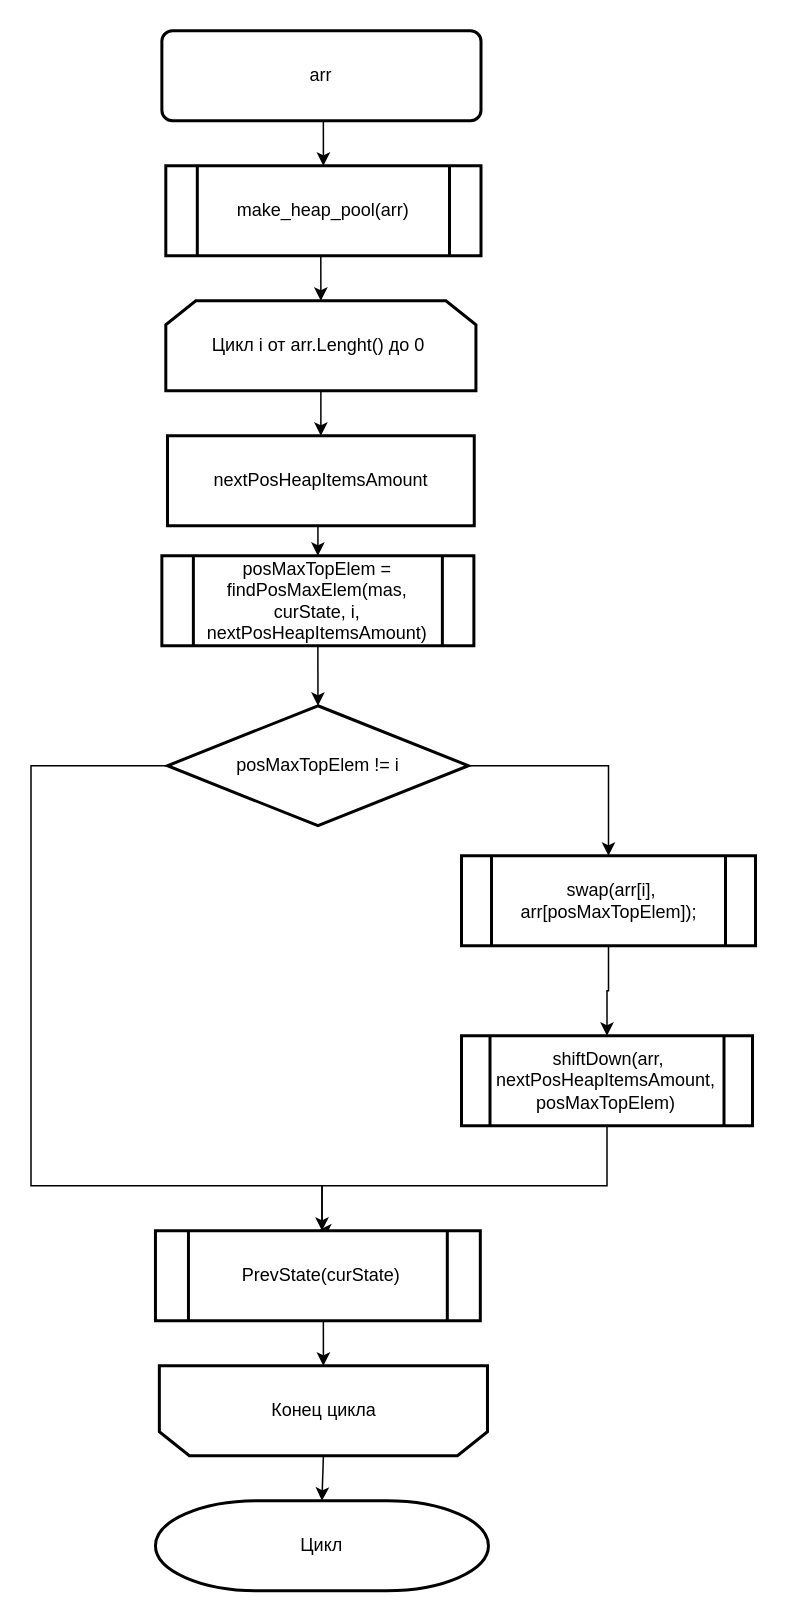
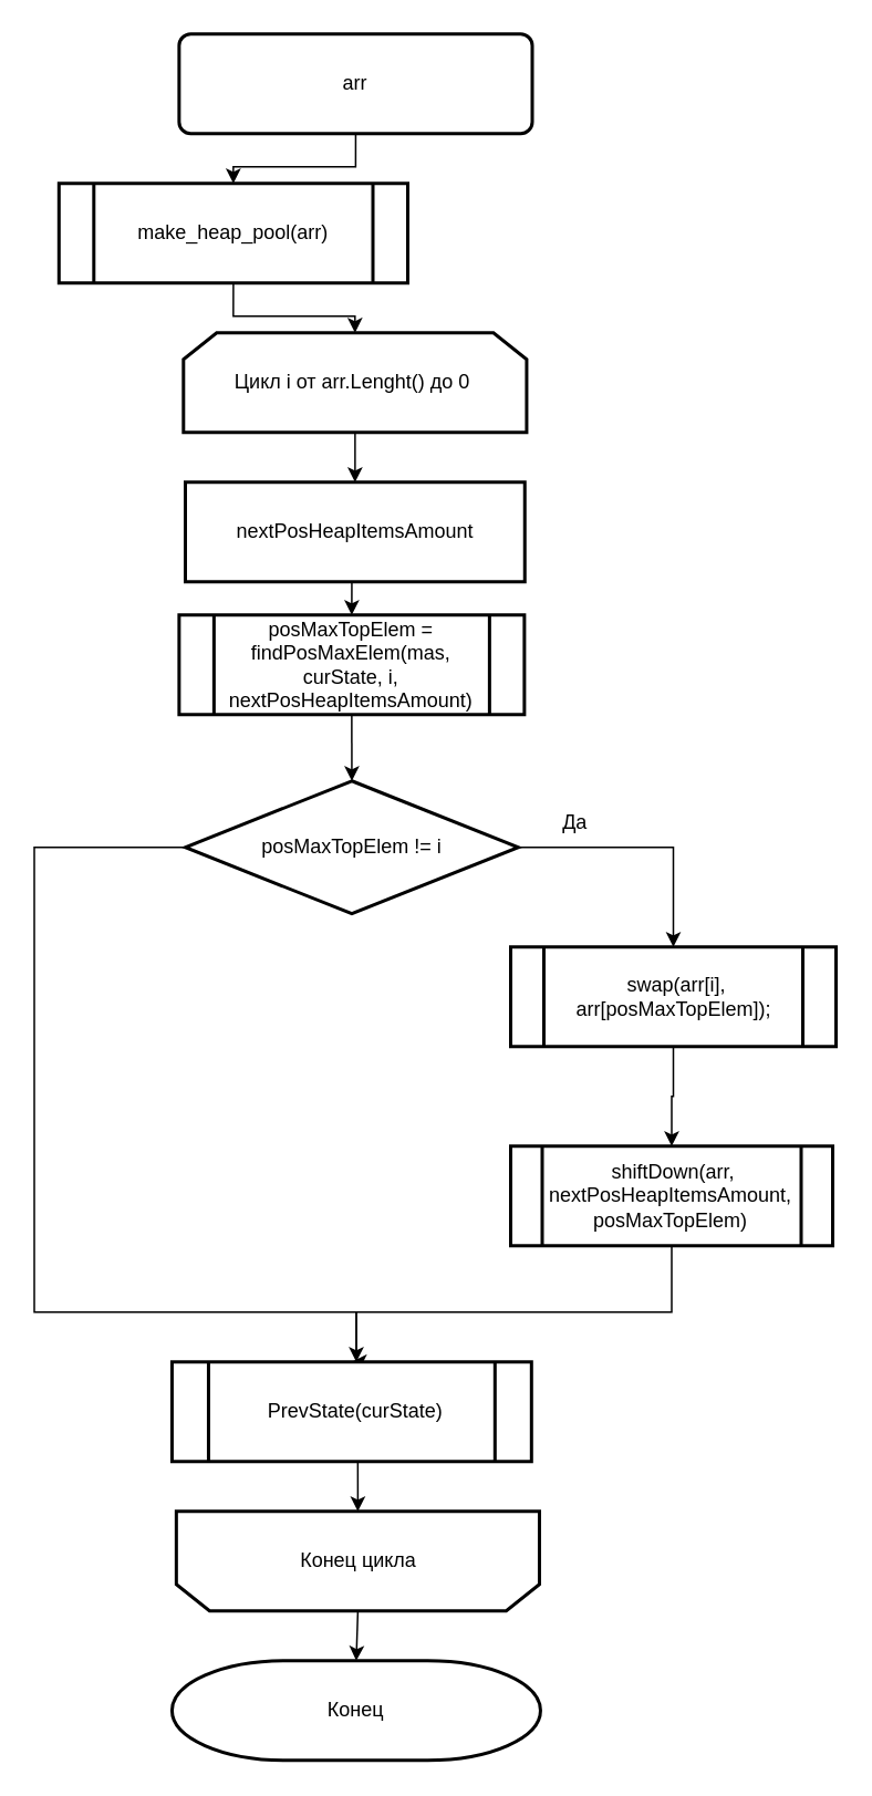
  <mxCell id="0" />
  <mxCell id="1" parent="0" />
  <mxCell id="2" style="edgeStyle=orthogonalEdgeStyle;rounded=0;orthogonalLoop=1;jettySize=auto;html=1;exitX=0.5;exitY=1;exitDx=0;exitDy=0;entryX=0.5;entryY=0;entryDx=0;entryDy=0;" parent="1" source="3" target="5" edge="1"><mxGeometry relative="1" as="geometry" /></mxCell>
- <mxCell id="3" value="make_heap_pool(arr)" style="shape=process;whiteSpace=wrap;html=1;backgroundOutline=1;strokeWidth=2;" parent="1" vertex="1"><mxGeometry x="109.87" y="110" width="210.13" height="60" as="geometry" /></mxCell>
+ <mxCell id="3" value="make_heap_pool(arr)" style="shape=process;whiteSpace=wrap;html=1;backgroundOutline=1;strokeWidth=2;" parent="1" vertex="1"><mxGeometry x="34.87" y="110" width="210.13" height="60" as="geometry" /></mxCell>
  <mxCell id="4" style="edgeStyle=orthogonalEdgeStyle;rounded=0;orthogonalLoop=1;jettySize=auto;html=1;exitX=0.5;exitY=1;exitDx=0;exitDy=0;entryX=0.5;entryY=0;entryDx=0;entryDy=0;" parent="1" source="5" target="9" edge="1"><mxGeometry relative="1" as="geometry" /></mxCell>
  <mxCell id="5" value="Цикл i от arr.Lenght() до 0&amp;nbsp;" style="shape=loopLimit;whiteSpace=wrap;html=1;strokeWidth=2;direction=east;" parent="1" vertex="1"><mxGeometry x="109.87" y="200" width="206.75" height="60" as="geometry" /></mxCell>
  <mxCell id="6" style="edgeStyle=orthogonalEdgeStyle;rounded=0;orthogonalLoop=1;jettySize=auto;html=1;exitX=0.5;exitY=1;exitDx=0;exitDy=0;entryX=0.5;entryY=0;entryDx=0;entryDy=0;" parent="1" source="7" target="3" edge="1"><mxGeometry relative="1" as="geometry" /></mxCell>
  <mxCell id="7" value="arr" style="whiteSpace=wrap;html=1;absoluteArcSize=1;arcSize=14;strokeWidth=2;rounded=1;" parent="1" vertex="1"><mxGeometry x="107.25" y="20" width="212.75" height="60" as="geometry" /></mxCell>
  <mxCell id="8" style="edgeStyle=orthogonalEdgeStyle;rounded=0;orthogonalLoop=1;jettySize=auto;html=1;exitX=0.5;exitY=1;exitDx=0;exitDy=0;entryX=0.5;entryY=0;entryDx=0;entryDy=0;" parent="1" source="9" target="11" edge="1"><mxGeometry relative="1" as="geometry" /></mxCell>
  <mxCell id="9" value="nextPosHeapItemsAmount" style="rounded=0;whiteSpace=wrap;html=1;absoluteArcSize=1;arcSize=14;strokeWidth=2;" parent="1" vertex="1"><mxGeometry x="111" y="290" width="204.5" height="60" as="geometry" /></mxCell>
  <mxCell id="10" style="edgeStyle=orthogonalEdgeStyle;rounded=0;orthogonalLoop=1;jettySize=auto;html=1;exitX=0.5;exitY=1;exitDx=0;exitDy=0;entryX=0.5;entryY=0;entryDx=0;entryDy=0;" parent="1" source="11" target="14" edge="1"><mxGeometry relative="1" as="geometry" /></mxCell>
  <mxCell id="11" value="posMaxTopElem = findPosMaxElem(mas, curState, i, nextPosHeapItemsAmount)" style="shape=process;whiteSpace=wrap;html=1;backgroundOutline=1;strokeWidth=2;" parent="1" vertex="1"><mxGeometry x="107.25" y="370" width="208" height="60" as="geometry" /></mxCell>
  <mxCell id="12" style="edgeStyle=orthogonalEdgeStyle;rounded=0;orthogonalLoop=1;jettySize=auto;html=1;exitX=1;exitY=0.5;exitDx=0;exitDy=0;entryX=0.5;entryY=0;entryDx=0;entryDy=0;" parent="1" source="14" target="18" edge="1"><mxGeometry relative="1" as="geometry" /></mxCell>
  <mxCell id="13" style="edgeStyle=orthogonalEdgeStyle;rounded=0;orthogonalLoop=1;jettySize=auto;html=1;exitX=0;exitY=0.5;exitDx=0;exitDy=0;entryX=0.5;entryY=0;entryDx=0;entryDy=0;" parent="1" source="14" target="20" edge="1"><mxGeometry relative="1" as="geometry"><Array as="points"><mxPoint x="20" y="510" /><mxPoint x="20" y="790" /><mxPoint x="214" y="790" /></Array></mxGeometry></mxCell>
  <mxCell id="14" value="posMaxTopElem != i" style="rhombus;whiteSpace=wrap;html=1;strokeWidth=2;" parent="1" vertex="1"><mxGeometry x="111" y="470" width="200.63" height="80" as="geometry" /></mxCell>
  <mxCell id="15" style="edgeStyle=orthogonalEdgeStyle;rounded=0;orthogonalLoop=1;jettySize=auto;html=1;exitX=0.5;exitY=1;exitDx=0;exitDy=0;" parent="1" source="16" target="20" edge="1"><mxGeometry relative="1" as="geometry"><Array as="points"><mxPoint x="404" y="790" /><mxPoint x="214" y="790" /></Array></mxGeometry></mxCell>
  <mxCell id="16" value="&amp;nbsp;shiftDown(arr, nextPosHeapItemsAmount, posMaxTopElem)" style="shape=process;whiteSpace=wrap;html=1;backgroundOutline=1;strokeWidth=2;" parent="1" vertex="1"><mxGeometry x="307" y="690" width="194" height="60" as="geometry" /></mxCell>
  <mxCell id="17" style="edgeStyle=orthogonalEdgeStyle;rounded=0;orthogonalLoop=1;jettySize=auto;html=1;exitX=0.5;exitY=1;exitDx=0;exitDy=0;entryX=0.5;entryY=0;entryDx=0;entryDy=0;" parent="1" source="18" target="16" edge="1"><mxGeometry relative="1" as="geometry" /></mxCell>
  <mxCell id="18" value="&amp;nbsp;swap(arr[i], arr[posMaxTopElem]);" style="shape=process;whiteSpace=wrap;html=1;backgroundOutline=1;strokeWidth=2;" parent="1" vertex="1"><mxGeometry x="307" y="570" width="196" height="60" as="geometry" /></mxCell>
  <mxCell id="19" style="edgeStyle=orthogonalEdgeStyle;rounded=0;orthogonalLoop=1;jettySize=auto;html=1;exitX=0.5;exitY=1;exitDx=0;exitDy=0;entryX=0.5;entryY=1;entryDx=0;entryDy=0;" parent="1" source="20" target="24" edge="1"><mxGeometry relative="1" as="geometry" /></mxCell>
  <mxCell id="20" value="&amp;nbsp;PrevState(curState)" style="shape=process;whiteSpace=wrap;html=1;backgroundOutline=1;strokeWidth=2;" parent="1" vertex="1"><mxGeometry x="102.97" y="820" width="216.57" height="60" as="geometry" /></mxCell>
- <mxCell id="21" value="Цикл" style="strokeWidth=2;html=1;shape=mxgraph.flowchart.terminator;whiteSpace=wrap;" parent="1" vertex="1"><mxGeometry x="102.97" y="1000" width="222" height="60" as="geometry" /></mxCell>
+ <mxCell id="21" value="Конец" style="strokeWidth=2;html=1;shape=mxgraph.flowchart.terminator;whiteSpace=wrap;" parent="1" vertex="1"><mxGeometry x="102.97" y="1000" width="222" height="60" as="geometry" /></mxCell>
+ <mxCell id="22" value="Да" style="text;html=1;strokeColor=none;fillColor=none;align=center;verticalAlign=middle;whiteSpace=wrap;rounded=0;" parent="1" vertex="1"><mxGeometry x="316" y="479.5" width="60" height="30" as="geometry" /></mxCell>
  <mxCell id="23" style="edgeStyle=orthogonalEdgeStyle;rounded=0;orthogonalLoop=1;jettySize=auto;html=1;exitX=0.5;exitY=0;exitDx=0;exitDy=0;entryX=0.5;entryY=0;entryDx=0;entryDy=0;entryPerimeter=0;" parent="1" source="24" target="21" edge="1"><mxGeometry relative="1" as="geometry" /></mxCell>
  <mxCell id="24" value="Конец цикла" style="shape=loopLimit;whiteSpace=wrap;html=1;strokeWidth=2;direction=west;" parent="1" vertex="1"><mxGeometry x="105.56" y="910" width="218.75" height="60" as="geometry" /></mxCell>
